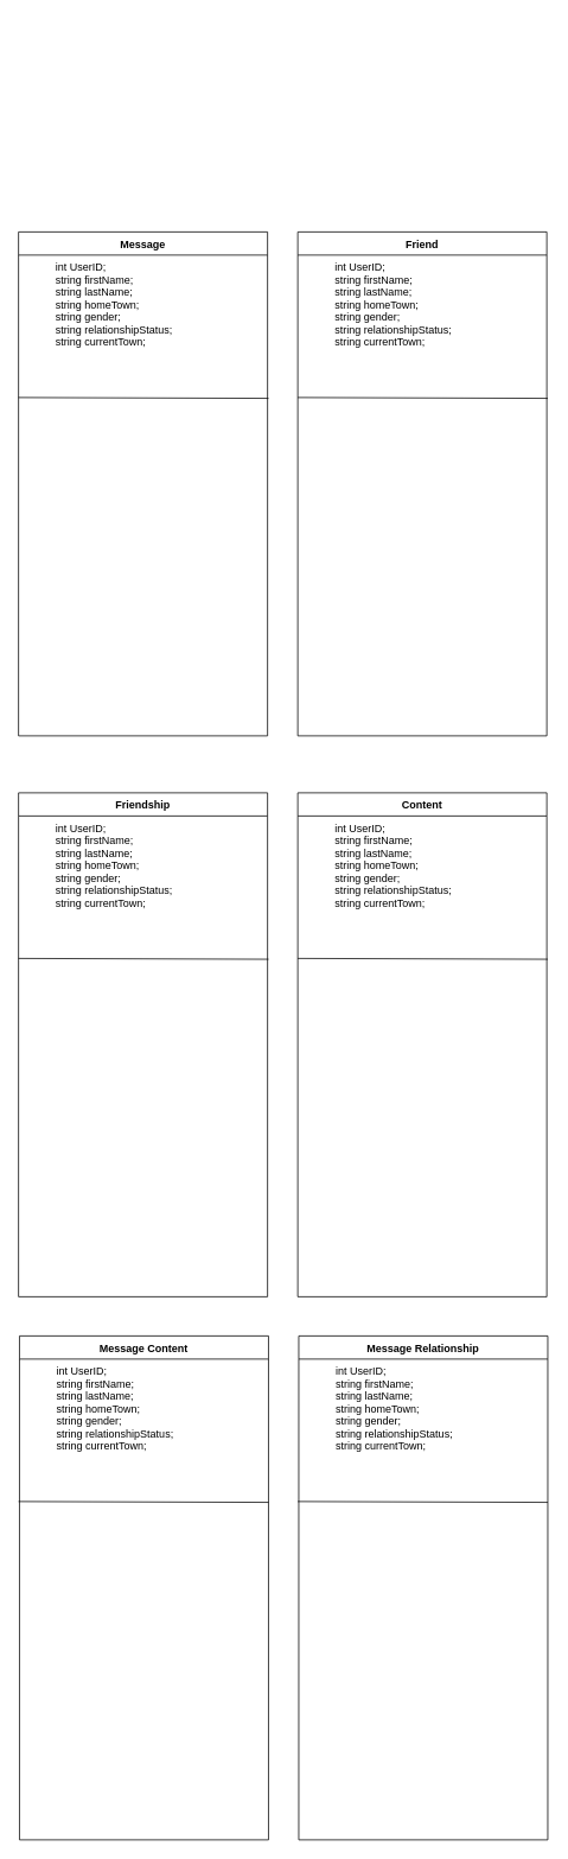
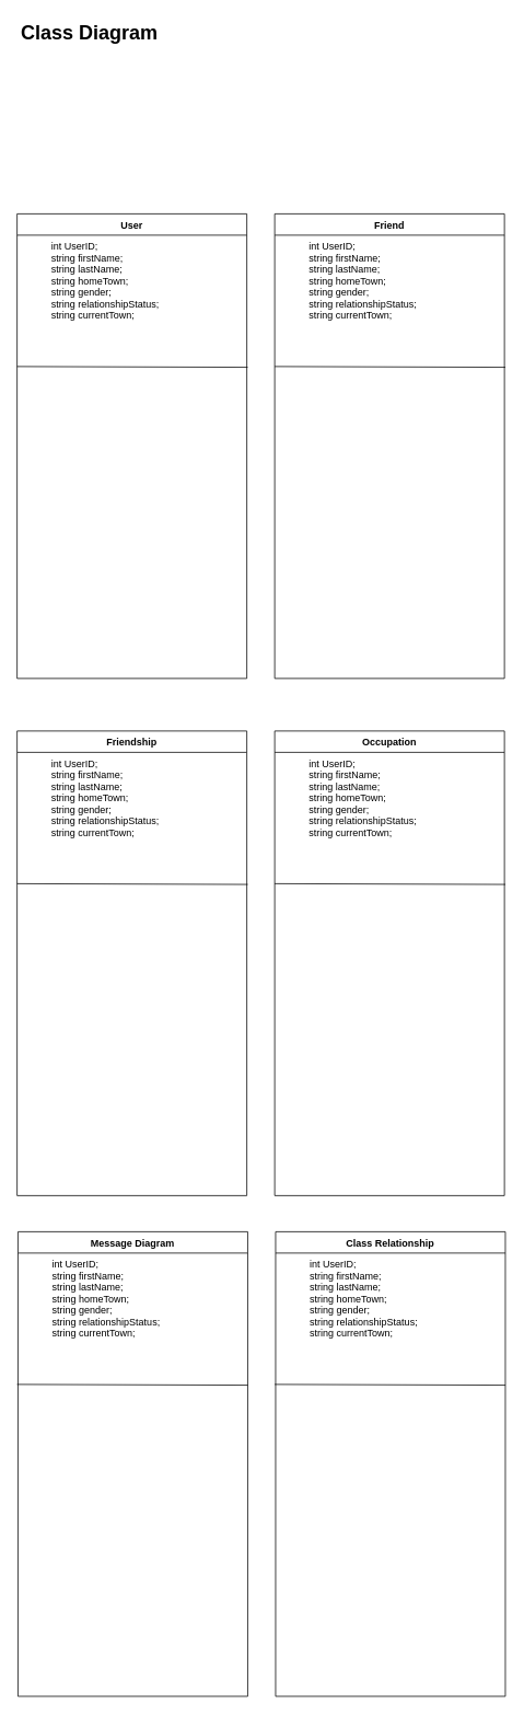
  <mxCell id="0" />
  <mxCell id="1" parent="0" />
- <mxCell id="2" value="Message" style="swimlane;fontStyle=1;childLayout=stackLayout;horizontal=1;startSize=26;horizontalStack=0;resizeParent=1;resizeLast=0;collapsible=1;marginBottom=0;rounded=0;shadow=0;strokeWidth=1;" parent="1" vertex="1"><mxGeometry x="20" y="260" width="280" height="566" as="geometry"><mxRectangle x="20" y="80" width="160" height="26" as="alternateBounds" /></mxGeometry></mxCell>
+ <mxCell id="2" value="User" style="swimlane;fontStyle=1;childLayout=stackLayout;horizontal=1;startSize=26;horizontalStack=0;resizeParent=1;resizeLast=0;collapsible=1;marginBottom=0;rounded=0;shadow=0;strokeWidth=1;" parent="1" vertex="1"><mxGeometry x="20" y="260" width="280" height="566" as="geometry"><mxRectangle x="20" y="80" width="160" height="26" as="alternateBounds" /></mxGeometry></mxCell>
  <mxCell id="3" value="" style="endArrow=none;html=1;entryX=1.004;entryY=0.596;entryDx=0;entryDy=0;entryPerimeter=0;" parent="2" target="4" edge="1"><mxGeometry width="50" height="50" relative="1" as="geometry"><mxPoint y="186" as="sourcePoint" /><mxPoint x="50" y="136" as="targetPoint" /></mxGeometry></mxCell>
  <mxCell id="4" value="int UserID;&#10;string firstName;&#10;string lastName;&#10;string homeTown;&#10;string gender;&#10;string relationshipStatus;&#10;string currentTown;" style="shape=partialRectangle;top=0;left=0;right=0;bottom=0;align=left;verticalAlign=top;fillColor=none;spacingLeft=40;spacingRight=4;overflow=hidden;rotatable=0;points=[[0,0.5],[1,0.5]];portConstraint=eastwest;dropTarget=0;rounded=0;shadow=0;strokeWidth=1;" parent="2" vertex="1"><mxGeometry y="26" width="280" height="270" as="geometry" /></mxCell>
  <mxCell id="5" value="" style="shape=partialRectangle;top=0;left=0;right=0;bottom=0;align=left;verticalAlign=top;fillColor=none;spacingLeft=40;spacingRight=4;overflow=hidden;rotatable=0;points=[[0,0.5],[1,0.5]];portConstraint=eastwest;dropTarget=0;rounded=0;shadow=0;strokeWidth=5;" parent="2" vertex="1"><mxGeometry y="296" width="280" height="270" as="geometry" /></mxCell>
  <mxCell id="6" value="Friend" style="swimlane;fontStyle=1;childLayout=stackLayout;horizontal=1;startSize=26;horizontalStack=0;resizeParent=1;resizeLast=0;collapsible=1;marginBottom=0;rounded=0;shadow=0;strokeWidth=1;" parent="1" vertex="1"><mxGeometry x="334" y="260" width="280" height="566" as="geometry"><mxRectangle x="20" y="80" width="160" height="26" as="alternateBounds" /></mxGeometry></mxCell>
  <mxCell id="7" value="" style="endArrow=none;html=1;entryX=1.004;entryY=0.596;entryDx=0;entryDy=0;entryPerimeter=0;" parent="6" target="8" edge="1"><mxGeometry width="50" height="50" relative="1" as="geometry"><mxPoint y="186" as="sourcePoint" /><mxPoint x="50" y="136" as="targetPoint" /></mxGeometry></mxCell>
  <mxCell id="8" value="int UserID;&#10;string firstName;&#10;string lastName;&#10;string homeTown;&#10;string gender;&#10;string relationshipStatus;&#10;string currentTown;" style="shape=partialRectangle;top=0;left=0;right=0;bottom=0;align=left;verticalAlign=top;fillColor=none;spacingLeft=40;spacingRight=4;overflow=hidden;rotatable=0;points=[[0,0.5],[1,0.5]];portConstraint=eastwest;dropTarget=0;rounded=0;shadow=0;strokeWidth=1;" parent="6" vertex="1"><mxGeometry y="26" width="280" height="270" as="geometry" /></mxCell>
  <mxCell id="9" value="" style="shape=partialRectangle;top=0;left=0;right=0;bottom=0;align=left;verticalAlign=top;fillColor=none;spacingLeft=40;spacingRight=4;overflow=hidden;rotatable=0;points=[[0,0.5],[1,0.5]];portConstraint=eastwest;dropTarget=0;rounded=0;shadow=0;strokeWidth=5;" parent="6" vertex="1"><mxGeometry y="296" width="280" height="270" as="geometry" /></mxCell>
  <mxCell id="10" value="Friendship" style="swimlane;fontStyle=1;childLayout=stackLayout;horizontal=1;startSize=26;horizontalStack=0;resizeParent=1;resizeLast=0;collapsible=1;marginBottom=0;rounded=0;shadow=0;strokeWidth=1;" parent="1" vertex="1"><mxGeometry x="20" y="890" width="280" height="566" as="geometry"><mxRectangle x="20" y="80" width="160" height="26" as="alternateBounds" /></mxGeometry></mxCell>
  <mxCell id="11" value="" style="endArrow=none;html=1;entryX=1.004;entryY=0.596;entryDx=0;entryDy=0;entryPerimeter=0;" parent="10" target="12" edge="1"><mxGeometry width="50" height="50" relative="1" as="geometry"><mxPoint y="186" as="sourcePoint" /><mxPoint x="50" y="136" as="targetPoint" /></mxGeometry></mxCell>
  <mxCell id="12" value="int UserID;&#10;string firstName;&#10;string lastName;&#10;string homeTown;&#10;string gender;&#10;string relationshipStatus;&#10;string currentTown;" style="shape=partialRectangle;top=0;left=0;right=0;bottom=0;align=left;verticalAlign=top;fillColor=none;spacingLeft=40;spacingRight=4;overflow=hidden;rotatable=0;points=[[0,0.5],[1,0.5]];portConstraint=eastwest;dropTarget=0;rounded=0;shadow=0;strokeWidth=1;" parent="10" vertex="1"><mxGeometry y="26" width="280" height="270" as="geometry" /></mxCell>
  <mxCell id="13" value="" style="shape=partialRectangle;top=0;left=0;right=0;bottom=0;align=left;verticalAlign=top;fillColor=none;spacingLeft=40;spacingRight=4;overflow=hidden;rotatable=0;points=[[0,0.5],[1,0.5]];portConstraint=eastwest;dropTarget=0;rounded=0;shadow=0;strokeWidth=5;" parent="10" vertex="1"><mxGeometry y="296" width="280" height="270" as="geometry" /></mxCell>
- <mxCell id="15" value="Content" style="swimlane;fontStyle=1;childLayout=stackLayout;horizontal=1;startSize=26;horizontalStack=0;resizeParent=1;resizeLast=0;collapsible=1;marginBottom=0;rounded=0;shadow=0;strokeWidth=1;" parent="1" vertex="1"><mxGeometry x="334" y="890" width="280" height="566" as="geometry"><mxRectangle x="20" y="80" width="160" height="26" as="alternateBounds" /></mxGeometry></mxCell>
+ <mxCell id="14" value="&lt;h1&gt;Class Diagram&lt;/h1&gt;" style="text;html=1;strokeColor=none;fillColor=none;spacing=5;spacingTop=-20;whiteSpace=wrap;overflow=hidden;rounded=0;" parent="1" vertex="1"><mxGeometry x="20" y="20" width="190" height="120" as="geometry" /></mxCell>
+ <mxCell id="15" value="Occupation" style="swimlane;fontStyle=1;childLayout=stackLayout;horizontal=1;startSize=26;horizontalStack=0;resizeParent=1;resizeLast=0;collapsible=1;marginBottom=0;rounded=0;shadow=0;strokeWidth=1;" parent="1" vertex="1"><mxGeometry x="334" y="890" width="280" height="566" as="geometry"><mxRectangle x="20" y="80" width="160" height="26" as="alternateBounds" /></mxGeometry></mxCell>
  <mxCell id="16" value="" style="endArrow=none;html=1;entryX=1.004;entryY=0.596;entryDx=0;entryDy=0;entryPerimeter=0;" parent="15" target="17" edge="1"><mxGeometry width="50" height="50" relative="1" as="geometry"><mxPoint y="186" as="sourcePoint" /><mxPoint x="50" y="136" as="targetPoint" /></mxGeometry></mxCell>
  <mxCell id="17" value="int UserID;&#10;string firstName;&#10;string lastName;&#10;string homeTown;&#10;string gender;&#10;string relationshipStatus;&#10;string currentTown;" style="shape=partialRectangle;top=0;left=0;right=0;bottom=0;align=left;verticalAlign=top;fillColor=none;spacingLeft=40;spacingRight=4;overflow=hidden;rotatable=0;points=[[0,0.5],[1,0.5]];portConstraint=eastwest;dropTarget=0;rounded=0;shadow=0;strokeWidth=1;" parent="15" vertex="1"><mxGeometry y="26" width="280" height="270" as="geometry" /></mxCell>
  <mxCell id="18" value="" style="shape=partialRectangle;top=0;left=0;right=0;bottom=0;align=left;verticalAlign=top;fillColor=none;spacingLeft=40;spacingRight=4;overflow=hidden;rotatable=0;points=[[0,0.5],[1,0.5]];portConstraint=eastwest;dropTarget=0;rounded=0;shadow=0;strokeWidth=5;" parent="15" vertex="1"><mxGeometry y="296" width="280" height="270" as="geometry" /></mxCell>
- <mxCell id="19" value="Message Content" style="swimlane;fontStyle=1;childLayout=stackLayout;horizontal=1;startSize=26;horizontalStack=0;resizeParent=1;resizeLast=0;collapsible=1;marginBottom=0;rounded=0;shadow=0;strokeWidth=1;" parent="1" vertex="1"><mxGeometry x="21.12" y="1500" width="280" height="566" as="geometry"><mxRectangle x="20" y="80" width="160" height="26" as="alternateBounds" /></mxGeometry></mxCell>
+ <mxCell id="19" value="Message Diagram" style="swimlane;fontStyle=1;childLayout=stackLayout;horizontal=1;startSize=26;horizontalStack=0;resizeParent=1;resizeLast=0;collapsible=1;marginBottom=0;rounded=0;shadow=0;strokeWidth=1;" parent="1" vertex="1"><mxGeometry x="21.12" y="1500" width="280" height="566" as="geometry"><mxRectangle x="20" y="80" width="160" height="26" as="alternateBounds" /></mxGeometry></mxCell>
  <mxCell id="20" value="int UserID;&#10;string firstName;&#10;string lastName;&#10;string homeTown;&#10;string gender;&#10;string relationshipStatus;&#10;string currentTown;" style="shape=partialRectangle;top=0;left=0;right=0;bottom=0;align=left;verticalAlign=top;fillColor=none;spacingLeft=40;spacingRight=4;overflow=hidden;rotatable=0;points=[[0,0.5],[1,0.5]];portConstraint=eastwest;dropTarget=0;rounded=0;shadow=0;strokeWidth=1;" parent="19" vertex="1"><mxGeometry y="26" width="280" height="270" as="geometry" /></mxCell>
  <mxCell id="21" value="" style="endArrow=none;html=1;entryX=1.004;entryY=0.596;entryDx=0;entryDy=0;entryPerimeter=0;" parent="19" edge="1"><mxGeometry width="50" height="50" relative="1" as="geometry"><mxPoint x="-1.12" y="186" as="sourcePoint" /><mxPoint x="280.0" y="186.92" as="targetPoint" /></mxGeometry></mxCell>
  <mxCell id="22" value="" style="shape=partialRectangle;top=0;left=0;right=0;bottom=0;align=left;verticalAlign=top;fillColor=none;spacingLeft=40;spacingRight=4;overflow=hidden;rotatable=0;points=[[0,0.5],[1,0.5]];portConstraint=eastwest;dropTarget=0;rounded=0;shadow=0;strokeWidth=5;" parent="19" vertex="1"><mxGeometry y="296" width="280" height="270" as="geometry" /></mxCell>
- <mxCell id="23" value="Message Relationship" style="swimlane;fontStyle=1;childLayout=stackLayout;horizontal=1;startSize=26;horizontalStack=0;resizeParent=1;resizeLast=0;collapsible=1;marginBottom=0;rounded=0;shadow=0;strokeWidth=1;" parent="1" vertex="1"><mxGeometry x="335.12" y="1500" width="280" height="566" as="geometry"><mxRectangle x="20" y="80" width="160" height="26" as="alternateBounds" /></mxGeometry></mxCell>
+ <mxCell id="23" value="Class Relationship" style="swimlane;fontStyle=1;childLayout=stackLayout;horizontal=1;startSize=26;horizontalStack=0;resizeParent=1;resizeLast=0;collapsible=1;marginBottom=0;rounded=0;shadow=0;strokeWidth=1;" parent="1" vertex="1"><mxGeometry x="335.12" y="1500" width="280" height="566" as="geometry"><mxRectangle x="20" y="80" width="160" height="26" as="alternateBounds" /></mxGeometry></mxCell>
  <mxCell id="24" value="int UserID;&#10;string firstName;&#10;string lastName;&#10;string homeTown;&#10;string gender;&#10;string relationshipStatus;&#10;string currentTown;" style="shape=partialRectangle;top=0;left=0;right=0;bottom=0;align=left;verticalAlign=top;fillColor=none;spacingLeft=40;spacingRight=4;overflow=hidden;rotatable=0;points=[[0,0.5],[1,0.5]];portConstraint=eastwest;dropTarget=0;rounded=0;shadow=0;strokeWidth=1;" parent="23" vertex="1"><mxGeometry y="26" width="280" height="270" as="geometry" /></mxCell>
  <mxCell id="25" value="" style="endArrow=none;html=1;entryX=1.004;entryY=0.596;entryDx=0;entryDy=0;entryPerimeter=0;" parent="23" edge="1"><mxGeometry width="50" height="50" relative="1" as="geometry"><mxPoint x="-1.12" y="186" as="sourcePoint" /><mxPoint x="280.0" y="186.92" as="targetPoint" /></mxGeometry></mxCell>
  <mxCell id="26" value="" style="shape=partialRectangle;top=0;left=0;right=0;bottom=0;align=left;verticalAlign=top;fillColor=none;spacingLeft=40;spacingRight=4;overflow=hidden;rotatable=0;points=[[0,0.5],[1,0.5]];portConstraint=eastwest;dropTarget=0;rounded=0;shadow=0;strokeWidth=5;" parent="23" vertex="1"><mxGeometry y="296" width="280" height="270" as="geometry" /></mxCell>
